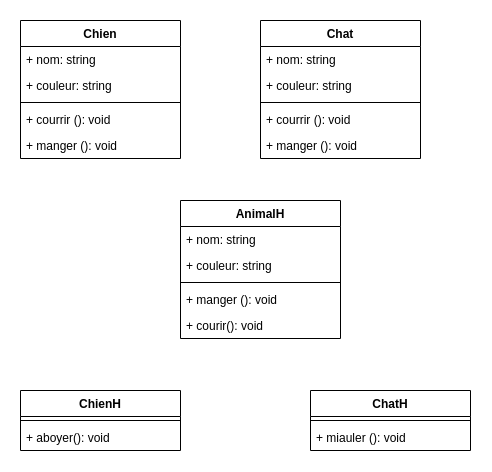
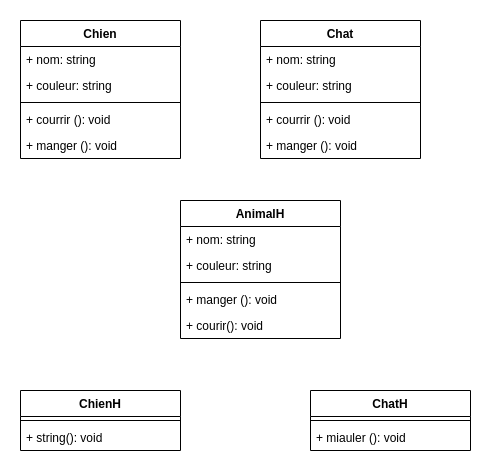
  <mxCell id="0" />
  <mxCell id="1" parent="0" />
  <mxCell id="2" value="Chien" style="swimlane;fontStyle=1;align=center;verticalAlign=top;childLayout=stackLayout;horizontal=1;startSize=26;horizontalStack=0;resizeParent=1;resizeParentMax=0;resizeLast=0;collapsible=1;marginBottom=0;whiteSpace=wrap;html=1;" vertex="1" parent="1"><mxGeometry x="20" y="20" width="160" height="138" as="geometry" /></mxCell>
  <mxCell id="3" value="+ nom: string" style="text;strokeColor=none;fillColor=none;align=left;verticalAlign=top;spacingLeft=4;spacingRight=4;overflow=hidden;rotatable=0;points=[[0,0.5],[1,0.5]];portConstraint=eastwest;whiteSpace=wrap;html=1;" vertex="1" parent="2"><mxGeometry y="26" width="160" height="26" as="geometry" /></mxCell>
  <mxCell id="4" value="+ couleur: string" style="text;strokeColor=none;fillColor=none;align=left;verticalAlign=top;spacingLeft=4;spacingRight=4;overflow=hidden;rotatable=0;points=[[0,0.5],[1,0.5]];portConstraint=eastwest;whiteSpace=wrap;html=1;" vertex="1" parent="2"><mxGeometry y="52" width="160" height="26" as="geometry" /></mxCell>
  <mxCell id="5" value="" style="line;strokeWidth=1;fillColor=none;align=left;verticalAlign=middle;spacingTop=-1;spacingLeft=3;spacingRight=3;rotatable=0;labelPosition=right;points=[];portConstraint=eastwest;strokeColor=inherit;" vertex="1" parent="2"><mxGeometry y="78" width="160" height="8" as="geometry" /></mxCell>
  <mxCell id="6" value="+ courrir (): void" style="text;strokeColor=none;fillColor=none;align=left;verticalAlign=top;spacingLeft=4;spacingRight=4;overflow=hidden;rotatable=0;points=[[0,0.5],[1,0.5]];portConstraint=eastwest;whiteSpace=wrap;html=1;" vertex="1" parent="2"><mxGeometry y="86" width="160" height="26" as="geometry" /></mxCell>
  <mxCell id="7" value="+ manger (): void" style="text;strokeColor=none;fillColor=none;align=left;verticalAlign=top;spacingLeft=4;spacingRight=4;overflow=hidden;rotatable=0;points=[[0,0.5],[1,0.5]];portConstraint=eastwest;whiteSpace=wrap;html=1;" vertex="1" parent="2"><mxGeometry y="112" width="160" height="26" as="geometry" /></mxCell>
  <mxCell id="8" value="Chat" style="swimlane;fontStyle=1;align=center;verticalAlign=top;childLayout=stackLayout;horizontal=1;startSize=26;horizontalStack=0;resizeParent=1;resizeParentMax=0;resizeLast=0;collapsible=1;marginBottom=0;whiteSpace=wrap;html=1;" vertex="1" parent="1"><mxGeometry x="260" y="20" width="160" height="138" as="geometry" /></mxCell>
  <mxCell id="9" value="+ nom: string" style="text;strokeColor=none;fillColor=none;align=left;verticalAlign=top;spacingLeft=4;spacingRight=4;overflow=hidden;rotatable=0;points=[[0,0.5],[1,0.5]];portConstraint=eastwest;whiteSpace=wrap;html=1;" vertex="1" parent="8"><mxGeometry y="26" width="160" height="26" as="geometry" /></mxCell>
  <mxCell id="10" value="+ couleur: string" style="text;strokeColor=none;fillColor=none;align=left;verticalAlign=top;spacingLeft=4;spacingRight=4;overflow=hidden;rotatable=0;points=[[0,0.5],[1,0.5]];portConstraint=eastwest;whiteSpace=wrap;html=1;" vertex="1" parent="8"><mxGeometry y="52" width="160" height="26" as="geometry" /></mxCell>
  <mxCell id="11" value="" style="line;strokeWidth=1;fillColor=none;align=left;verticalAlign=middle;spacingTop=-1;spacingLeft=3;spacingRight=3;rotatable=0;labelPosition=right;points=[];portConstraint=eastwest;strokeColor=inherit;" vertex="1" parent="8"><mxGeometry y="78" width="160" height="8" as="geometry" /></mxCell>
  <mxCell id="12" value="+ courrir (): void" style="text;strokeColor=none;fillColor=none;align=left;verticalAlign=top;spacingLeft=4;spacingRight=4;overflow=hidden;rotatable=0;points=[[0,0.5],[1,0.5]];portConstraint=eastwest;whiteSpace=wrap;html=1;" vertex="1" parent="8"><mxGeometry y="86" width="160" height="26" as="geometry" /></mxCell>
  <mxCell id="13" value="+ manger (): void" style="text;strokeColor=none;fillColor=none;align=left;verticalAlign=top;spacingLeft=4;spacingRight=4;overflow=hidden;rotatable=0;points=[[0,0.5],[1,0.5]];portConstraint=eastwest;whiteSpace=wrap;html=1;" vertex="1" parent="8"><mxGeometry y="112" width="160" height="26" as="geometry" /></mxCell>
  <mxCell id="14" value="ChienH" style="swimlane;fontStyle=1;align=center;verticalAlign=top;childLayout=stackLayout;horizontal=1;startSize=26;horizontalStack=0;resizeParent=1;resizeParentMax=0;resizeLast=0;collapsible=1;marginBottom=0;whiteSpace=wrap;html=1;" vertex="1" parent="1"><mxGeometry x="20" y="390" width="160" height="60" as="geometry" /></mxCell>
  <mxCell id="15" value="" style="line;strokeWidth=1;fillColor=none;align=left;verticalAlign=middle;spacingTop=-1;spacingLeft=3;spacingRight=3;rotatable=0;labelPosition=right;points=[];portConstraint=eastwest;strokeColor=inherit;" vertex="1" parent="14"><mxGeometry y="26" width="160" height="8" as="geometry" /></mxCell>
- <mxCell id="16" value="+ aboyer(): void" style="text;strokeColor=none;fillColor=none;align=left;verticalAlign=top;spacingLeft=4;spacingRight=4;overflow=hidden;rotatable=0;points=[[0,0.5],[1,0.5]];portConstraint=eastwest;whiteSpace=wrap;html=1;" vertex="1" parent="14"><mxGeometry y="34" width="160" height="26" as="geometry" /></mxCell>
+ <mxCell id="16" value="+ string(): void" style="text;strokeColor=none;fillColor=none;align=left;verticalAlign=top;spacingLeft=4;spacingRight=4;overflow=hidden;rotatable=0;points=[[0,0.5],[1,0.5]];portConstraint=eastwest;whiteSpace=wrap;html=1;" vertex="1" parent="14"><mxGeometry y="34" width="160" height="26" as="geometry" /></mxCell>
  <mxCell id="17" value="ChatH" style="swimlane;fontStyle=1;align=center;verticalAlign=top;childLayout=stackLayout;horizontal=1;startSize=26;horizontalStack=0;resizeParent=1;resizeParentMax=0;resizeLast=0;collapsible=1;marginBottom=0;whiteSpace=wrap;html=1;" vertex="1" parent="1"><mxGeometry x="310" y="390" width="160" height="60" as="geometry" /></mxCell>
  <mxCell id="18" value="" style="line;strokeWidth=1;fillColor=none;align=left;verticalAlign=middle;spacingTop=-1;spacingLeft=3;spacingRight=3;rotatable=0;labelPosition=right;points=[];portConstraint=eastwest;strokeColor=inherit;" vertex="1" parent="17"><mxGeometry y="26" width="160" height="8" as="geometry" /></mxCell>
  <mxCell id="19" value="+ miauler (): void" style="text;strokeColor=none;fillColor=none;align=left;verticalAlign=top;spacingLeft=4;spacingRight=4;overflow=hidden;rotatable=0;points=[[0,0.5],[1,0.5]];portConstraint=eastwest;whiteSpace=wrap;html=1;" vertex="1" parent="17"><mxGeometry y="34" width="160" height="26" as="geometry" /></mxCell>
  <mxCell id="20" value="AnimalH" style="swimlane;fontStyle=1;align=center;verticalAlign=top;childLayout=stackLayout;horizontal=1;startSize=26;horizontalStack=0;resizeParent=1;resizeParentMax=0;resizeLast=0;collapsible=1;marginBottom=0;whiteSpace=wrap;html=1;" vertex="1" parent="1"><mxGeometry x="180" y="200" width="160" height="138" as="geometry" /></mxCell>
  <mxCell id="21" value="+ nom: string" style="text;strokeColor=none;fillColor=none;align=left;verticalAlign=top;spacingLeft=4;spacingRight=4;overflow=hidden;rotatable=0;points=[[0,0.5],[1,0.5]];portConstraint=eastwest;whiteSpace=wrap;html=1;" vertex="1" parent="20"><mxGeometry y="26" width="160" height="26" as="geometry" /></mxCell>
  <mxCell id="22" value="+ couleur: string" style="text;strokeColor=none;fillColor=none;align=left;verticalAlign=top;spacingLeft=4;spacingRight=4;overflow=hidden;rotatable=0;points=[[0,0.5],[1,0.5]];portConstraint=eastwest;whiteSpace=wrap;html=1;" vertex="1" parent="20"><mxGeometry y="52" width="160" height="26" as="geometry" /></mxCell>
  <mxCell id="23" value="" style="line;strokeWidth=1;fillColor=none;align=left;verticalAlign=middle;spacingTop=-1;spacingLeft=3;spacingRight=3;rotatable=0;labelPosition=right;points=[];portConstraint=eastwest;strokeColor=inherit;" vertex="1" parent="20"><mxGeometry y="78" width="160" height="8" as="geometry" /></mxCell>
  <mxCell id="24" value="+ manger (): void" style="text;strokeColor=none;fillColor=none;align=left;verticalAlign=top;spacingLeft=4;spacingRight=4;overflow=hidden;rotatable=0;points=[[0,0.5],[1,0.5]];portConstraint=eastwest;whiteSpace=wrap;html=1;" vertex="1" parent="20"><mxGeometry y="86" width="160" height="26" as="geometry" /></mxCell>
  <mxCell id="25" value="+ courir(): void" style="text;strokeColor=none;fillColor=none;align=left;verticalAlign=top;spacingLeft=4;spacingRight=4;overflow=hidden;rotatable=0;points=[[0,0.5],[1,0.5]];portConstraint=eastwest;whiteSpace=wrap;html=1;" vertex="1" parent="20"><mxGeometry y="112" width="160" height="26" as="geometry" /></mxCell>
